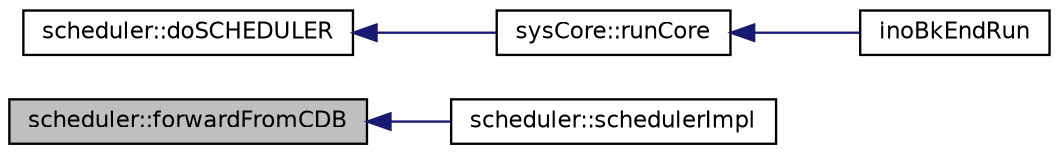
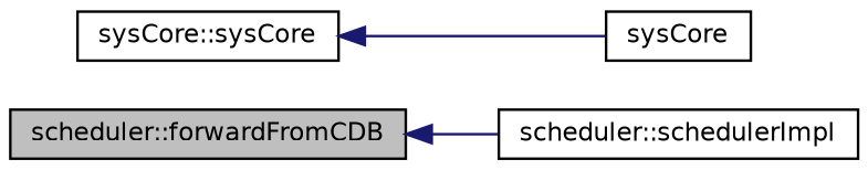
  digraph {
    rankdir=LR
    node [color=black fillcolor=white fontname=Helvetica fontsize=10 shape=record style=filled]
    edge [color=midnightblue dir=back fontname=Helvetica fontsize=10 labelfontname=Helvetica labelfontsize=10 style=solid]
    n1 [fillcolor=grey75 fontcolor=black height=0.2 label="scheduler::forwardFromCDB" width=0.4]
    n2 [height=0.2 label="scheduler::schedulerImpl" width=0.4]
-   n3 [height=0.2 label="scheduler::doSCHEDULER" width=0.4]
-   n4 [height=0.2 label="sysCore::runCore" width=0.4]
-   n5 [height=0.2 label=inoBkEndRun width=0.4]
+   n4 [height=0.2 label="sysCore::sysCore" width=0.4]
+   n5 [height=0.2 label=sysCore width=0.4]
    n1 -> n2
-   n3 -> n4
    n4 -> n5
  }
